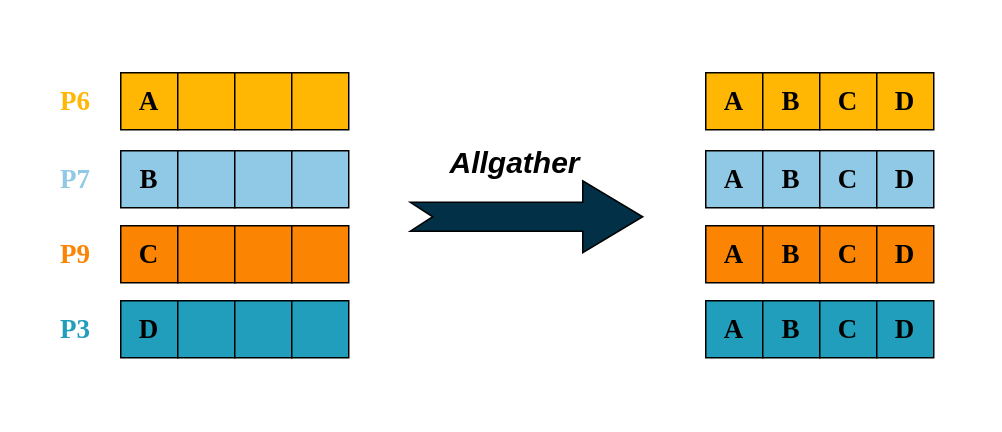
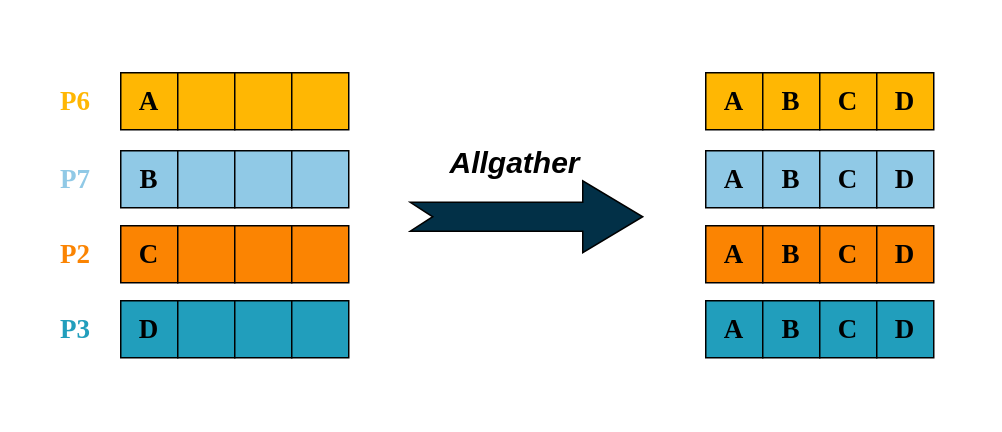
  <mxCell id="0" />
  <mxCell id="1" parent="0" />
  <mxCell id="2" value="" style="rounded=0;whiteSpace=wrap;html=1;strokeColor=none;fillColor=none;" parent="1" vertex="1"><mxGeometry x="24" y="20" width="622" height="246" as="geometry" /></mxCell>
  <mxCell id="3" value="&lt;font color=&quot;#ffb703&quot; style=&quot;font-size: 18px;&quot; face=&quot;Times New Roman&quot;&gt;&lt;b&gt;P6&lt;/b&gt;&lt;/font&gt;" style="text;html=1;strokeColor=none;fillColor=none;align=center;verticalAlign=middle;whiteSpace=wrap;rounded=0;" parent="1" vertex="1"><mxGeometry x="20" y="52" width="60" height="30" as="geometry" /></mxCell>
  <mxCell id="4" value="&lt;font color=&quot;#90c9e6&quot; style=&quot;font-size: 18px;&quot; face=&quot;Times New Roman&quot;&gt;&lt;b&gt;P7&lt;/b&gt;&lt;/font&gt;" style="text;html=1;strokeColor=none;fillColor=none;align=center;verticalAlign=middle;whiteSpace=wrap;rounded=0;" parent="1" vertex="1"><mxGeometry x="20" y="104" width="60" height="30" as="geometry" /></mxCell>
- <mxCell id="5" value="&lt;font color=&quot;#fb8402&quot; style=&quot;font-size: 18px;&quot; face=&quot;Times New Roman&quot;&gt;&lt;b&gt;P9&lt;/b&gt;&lt;/font&gt;" style="text;html=1;strokeColor=none;fillColor=none;align=center;verticalAlign=middle;whiteSpace=wrap;rounded=0;" parent="1" vertex="1"><mxGeometry x="20" y="154" width="60" height="30" as="geometry" /></mxCell>
+ <mxCell id="5" value="&lt;font color=&quot;#fb8402&quot; style=&quot;font-size: 18px;&quot; face=&quot;Times New Roman&quot;&gt;&lt;b&gt;P2&lt;/b&gt;&lt;/font&gt;" style="text;html=1;strokeColor=none;fillColor=none;align=center;verticalAlign=middle;whiteSpace=wrap;rounded=0;" parent="1" vertex="1"><mxGeometry x="20" y="154" width="60" height="30" as="geometry" /></mxCell>
  <mxCell id="6" value="&lt;font color=&quot;#219ebc&quot; style=&quot;font-size: 18px;&quot; face=&quot;Times New Roman&quot;&gt;&lt;b&gt;P3&lt;/b&gt;&lt;/font&gt;" style="text;html=1;strokeColor=none;fillColor=none;align=center;verticalAlign=middle;whiteSpace=wrap;rounded=0;" parent="1" vertex="1"><mxGeometry x="20" y="204" width="60" height="30" as="geometry" /></mxCell>
  <mxCell id="7" value="" style="html=1;shadow=0;dashed=0;align=center;verticalAlign=middle;shape=mxgraph.arrows2.arrow;dy=0.6;dx=40;notch=15;fillColor=#023047;" parent="1" vertex="1"><mxGeometry x="273" y="120" width="155" height="48" as="geometry" /></mxCell>
  <mxCell id="8" value="&lt;font style=&quot;font-size: 20px;&quot;&gt;&lt;b style=&quot;&quot;&gt;&lt;i style=&quot;&quot;&gt;Allgather&lt;/i&gt;&lt;/b&gt;&lt;/font&gt;" style="text;html=1;strokeColor=none;fillColor=none;align=center;verticalAlign=middle;whiteSpace=wrap;rounded=0;" parent="1" vertex="1"><mxGeometry x="276" y="92" width="134" height="30" as="geometry" /></mxCell>
  <mxCell id="9" value="&lt;font style=&quot;font-size: 18px;&quot; face=&quot;Times New Roman&quot;&gt;&lt;b&gt;A&lt;/b&gt;&lt;/font&gt;" style="whiteSpace=wrap;html=1;aspect=fixed;fillColor=#FFB703;" parent="1" vertex="1"><mxGeometry x="470" y="48" width="38" height="38" as="geometry" /></mxCell>
  <mxCell id="10" value="&lt;b style=&quot;border-color: var(--border-color); font-family: &amp;quot;Times New Roman&amp;quot;; font-size: 18px;&quot;&gt;B&lt;/b&gt;" style="whiteSpace=wrap;html=1;aspect=fixed;fillColor=#FFB703;" parent="1" vertex="1"><mxGeometry x="508" y="48" width="38" height="38" as="geometry" /></mxCell>
  <mxCell id="11" value="&lt;b style=&quot;border-color: var(--border-color); font-family: &amp;quot;Times New Roman&amp;quot;; font-size: 18px;&quot;&gt;C&lt;/b&gt;" style="whiteSpace=wrap;html=1;aspect=fixed;fillColor=#FFB703;" parent="1" vertex="1"><mxGeometry x="546" y="48" width="38" height="38" as="geometry" /></mxCell>
  <mxCell id="12" value="&lt;b style=&quot;border-color: var(--border-color); font-family: &amp;quot;Times New Roman&amp;quot;; font-size: 18px;&quot;&gt;D&lt;/b&gt;" style="whiteSpace=wrap;html=1;aspect=fixed;fillColor=#FFB703;" parent="1" vertex="1"><mxGeometry x="584" y="48" width="38" height="38" as="geometry" /></mxCell>
  <mxCell id="13" value="&lt;b style=&quot;border-color: var(--border-color); font-family: &amp;quot;Times New Roman&amp;quot;; font-size: 18px;&quot;&gt;A&lt;/b&gt;" style="whiteSpace=wrap;html=1;aspect=fixed;fillColor=#90C9E6;" parent="1" vertex="1"><mxGeometry x="470" y="100" width="38" height="38" as="geometry" /></mxCell>
  <mxCell id="14" value="&lt;b style=&quot;border-color: var(--border-color); font-family: &amp;quot;Times New Roman&amp;quot;; font-size: 18px;&quot;&gt;B&lt;/b&gt;" style="whiteSpace=wrap;html=1;aspect=fixed;fillColor=#90C9E6;" parent="1" vertex="1"><mxGeometry x="508" y="100" width="38" height="38" as="geometry" /></mxCell>
  <mxCell id="15" value="&lt;b style=&quot;border-color: var(--border-color); font-family: &amp;quot;Times New Roman&amp;quot;; font-size: 18px;&quot;&gt;C&lt;/b&gt;" style="whiteSpace=wrap;html=1;aspect=fixed;fillColor=#90C9E6;" parent="1" vertex="1"><mxGeometry x="546" y="100" width="38" height="38" as="geometry" /></mxCell>
  <mxCell id="16" value="&lt;b style=&quot;border-color: var(--border-color); font-family: &amp;quot;Times New Roman&amp;quot;; font-size: 18px;&quot;&gt;D&lt;/b&gt;" style="whiteSpace=wrap;html=1;aspect=fixed;fillColor=#90C9E6;" parent="1" vertex="1"><mxGeometry x="584" y="100" width="38" height="38" as="geometry" /></mxCell>
  <mxCell id="17" value="&lt;b style=&quot;border-color: var(--border-color); font-family: &amp;quot;Times New Roman&amp;quot;; font-size: 18px;&quot;&gt;A&lt;/b&gt;" style="whiteSpace=wrap;html=1;aspect=fixed;fillColor=#FB8402;" parent="1" vertex="1"><mxGeometry x="470" y="150" width="38" height="38" as="geometry" /></mxCell>
  <mxCell id="18" value="&lt;b style=&quot;border-color: var(--border-color); font-family: &amp;quot;Times New Roman&amp;quot;; font-size: 18px;&quot;&gt;B&lt;/b&gt;" style="whiteSpace=wrap;html=1;aspect=fixed;fillColor=#FB8402;" parent="1" vertex="1"><mxGeometry x="508" y="150" width="38" height="38" as="geometry" /></mxCell>
  <mxCell id="19" value="&lt;b style=&quot;border-color: var(--border-color); font-family: &amp;quot;Times New Roman&amp;quot;; font-size: 18px;&quot;&gt;C&lt;/b&gt;" style="whiteSpace=wrap;html=1;aspect=fixed;fillColor=#FB8402;" parent="1" vertex="1"><mxGeometry x="546" y="150" width="38" height="38" as="geometry" /></mxCell>
  <mxCell id="20" value="&lt;b style=&quot;border-color: var(--border-color); font-family: &amp;quot;Times New Roman&amp;quot;; font-size: 18px;&quot;&gt;D&lt;/b&gt;" style="whiteSpace=wrap;html=1;aspect=fixed;fillColor=#FB8402;" parent="1" vertex="1"><mxGeometry x="584" y="150" width="38" height="38" as="geometry" /></mxCell>
  <mxCell id="21" value="&lt;b style=&quot;border-color: var(--border-color); font-family: &amp;quot;Times New Roman&amp;quot;; font-size: 18px;&quot;&gt;A&lt;/b&gt;" style="whiteSpace=wrap;html=1;aspect=fixed;fillColor=#219EBC;" parent="1" vertex="1"><mxGeometry x="470" y="200" width="38" height="38" as="geometry" /></mxCell>
  <mxCell id="22" value="&lt;b style=&quot;border-color: var(--border-color); font-family: &amp;quot;Times New Roman&amp;quot;; font-size: 18px;&quot;&gt;B&lt;/b&gt;" style="whiteSpace=wrap;html=1;aspect=fixed;fillColor=#219EBC;" parent="1" vertex="1"><mxGeometry x="508" y="200" width="38" height="38" as="geometry" /></mxCell>
  <mxCell id="23" value="&lt;b style=&quot;border-color: var(--border-color); font-family: &amp;quot;Times New Roman&amp;quot;; font-size: 18px;&quot;&gt;C&lt;/b&gt;" style="whiteSpace=wrap;html=1;aspect=fixed;fillColor=#219EBC;" parent="1" vertex="1"><mxGeometry x="546" y="200" width="38" height="38" as="geometry" /></mxCell>
  <mxCell id="24" value="&lt;b style=&quot;border-color: var(--border-color); font-family: &amp;quot;Times New Roman&amp;quot;; font-size: 18px;&quot;&gt;D&lt;/b&gt;" style="whiteSpace=wrap;html=1;aspect=fixed;fillColor=#219EBC;" parent="1" vertex="1"><mxGeometry x="584" y="200" width="38" height="38" as="geometry" /></mxCell>
  <mxCell id="25" value="&lt;font style=&quot;font-size: 18px;&quot; face=&quot;Times New Roman&quot;&gt;&lt;b&gt;A&lt;/b&gt;&lt;/font&gt;" style="whiteSpace=wrap;html=1;aspect=fixed;fillColor=#FFB703;" parent="1" vertex="1"><mxGeometry x="80" y="48" width="38" height="38" as="geometry" /></mxCell>
  <mxCell id="26" value="" style="whiteSpace=wrap;html=1;aspect=fixed;fillColor=#FFB703;" parent="1" vertex="1"><mxGeometry x="118" y="48" width="38" height="38" as="geometry" /></mxCell>
  <mxCell id="27" value="" style="whiteSpace=wrap;html=1;aspect=fixed;fillColor=#FFB703;" parent="1" vertex="1"><mxGeometry x="156" y="48" width="38" height="38" as="geometry" /></mxCell>
  <mxCell id="28" value="" style="whiteSpace=wrap;html=1;aspect=fixed;fillColor=#FFB703;" parent="1" vertex="1"><mxGeometry x="194" y="48" width="38" height="38" as="geometry" /></mxCell>
  <mxCell id="29" value="&lt;b style=&quot;border-color: var(--border-color); font-family: &amp;quot;Times New Roman&amp;quot;; font-size: 18px;&quot;&gt;B&lt;/b&gt;" style="whiteSpace=wrap;html=1;aspect=fixed;fillColor=#90C9E6;" parent="1" vertex="1"><mxGeometry x="80" y="100" width="38" height="38" as="geometry" /></mxCell>
  <mxCell id="30" value="" style="whiteSpace=wrap;html=1;aspect=fixed;fillColor=#90C9E6;" parent="1" vertex="1"><mxGeometry x="118" y="100" width="38" height="38" as="geometry" /></mxCell>
  <mxCell id="31" value="" style="whiteSpace=wrap;html=1;aspect=fixed;fillColor=#90C9E6;" parent="1" vertex="1"><mxGeometry x="156" y="100" width="38" height="38" as="geometry" /></mxCell>
  <mxCell id="32" value="" style="whiteSpace=wrap;html=1;aspect=fixed;fillColor=#90C9E6;" parent="1" vertex="1"><mxGeometry x="194" y="100" width="38" height="38" as="geometry" /></mxCell>
  <mxCell id="33" value="&lt;b style=&quot;border-color: var(--border-color); font-family: &amp;quot;Times New Roman&amp;quot;; font-size: 18px;&quot;&gt;C&lt;/b&gt;" style="whiteSpace=wrap;html=1;aspect=fixed;fillColor=#FB8402;" parent="1" vertex="1"><mxGeometry x="80" y="150" width="38" height="38" as="geometry" /></mxCell>
  <mxCell id="34" value="" style="whiteSpace=wrap;html=1;aspect=fixed;fillColor=#FB8402;" parent="1" vertex="1"><mxGeometry x="118" y="150" width="38" height="38" as="geometry" /></mxCell>
  <mxCell id="35" value="" style="whiteSpace=wrap;html=1;aspect=fixed;fillColor=#FB8402;" parent="1" vertex="1"><mxGeometry x="156" y="150" width="38" height="38" as="geometry" /></mxCell>
  <mxCell id="36" value="" style="whiteSpace=wrap;html=1;aspect=fixed;fillColor=#FB8402;" parent="1" vertex="1"><mxGeometry x="194" y="150" width="38" height="38" as="geometry" /></mxCell>
  <mxCell id="37" value="&lt;b style=&quot;border-color: var(--border-color); font-family: &amp;quot;Times New Roman&amp;quot;; font-size: 18px;&quot;&gt;D&lt;/b&gt;" style="whiteSpace=wrap;html=1;aspect=fixed;fillColor=#219EBC;" parent="1" vertex="1"><mxGeometry x="80" y="200" width="38" height="38" as="geometry" /></mxCell>
  <mxCell id="38" value="" style="whiteSpace=wrap;html=1;aspect=fixed;fillColor=#219EBC;" parent="1" vertex="1"><mxGeometry x="118" y="200" width="38" height="38" as="geometry" /></mxCell>
  <mxCell id="39" value="" style="whiteSpace=wrap;html=1;aspect=fixed;fillColor=#219EBC;" parent="1" vertex="1"><mxGeometry x="156" y="200" width="38" height="38" as="geometry" /></mxCell>
  <mxCell id="40" value="" style="whiteSpace=wrap;html=1;aspect=fixed;fillColor=#219EBC;" parent="1" vertex="1"><mxGeometry x="194" y="200" width="38" height="38" as="geometry" /></mxCell>
